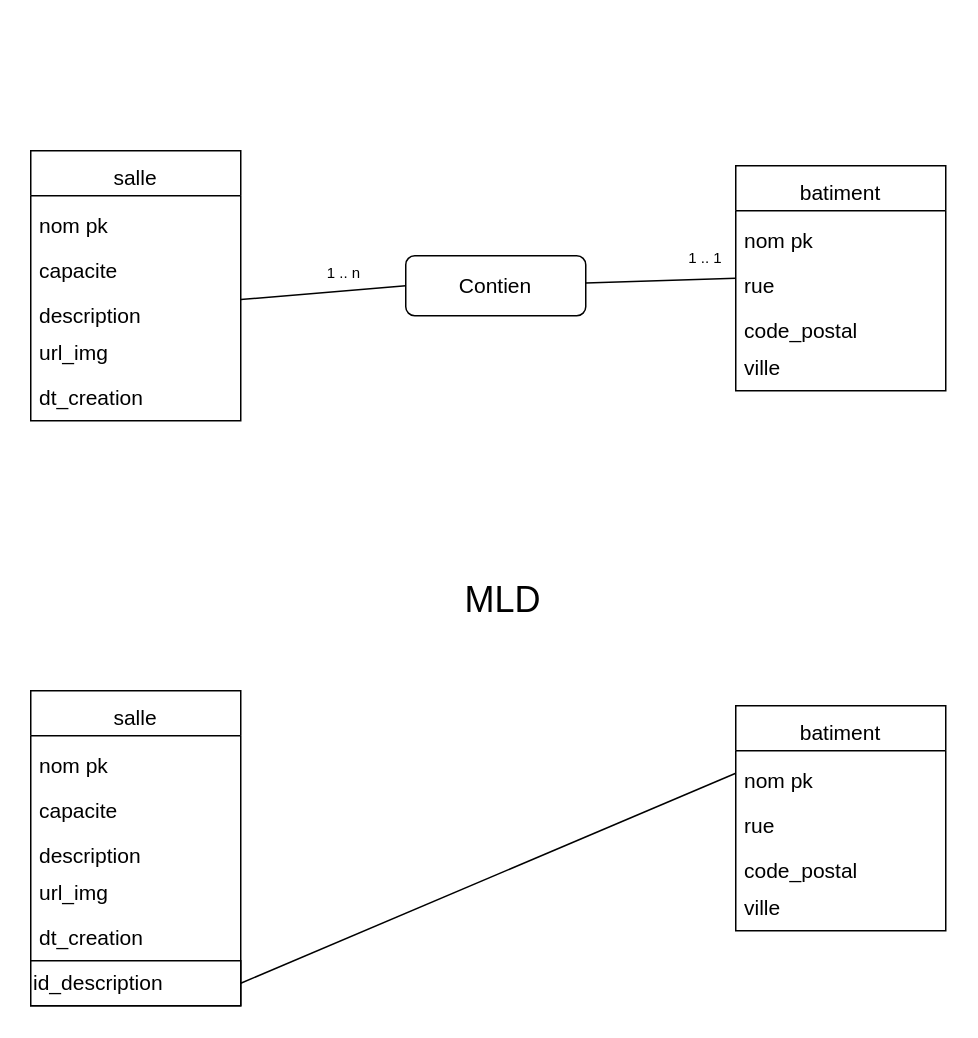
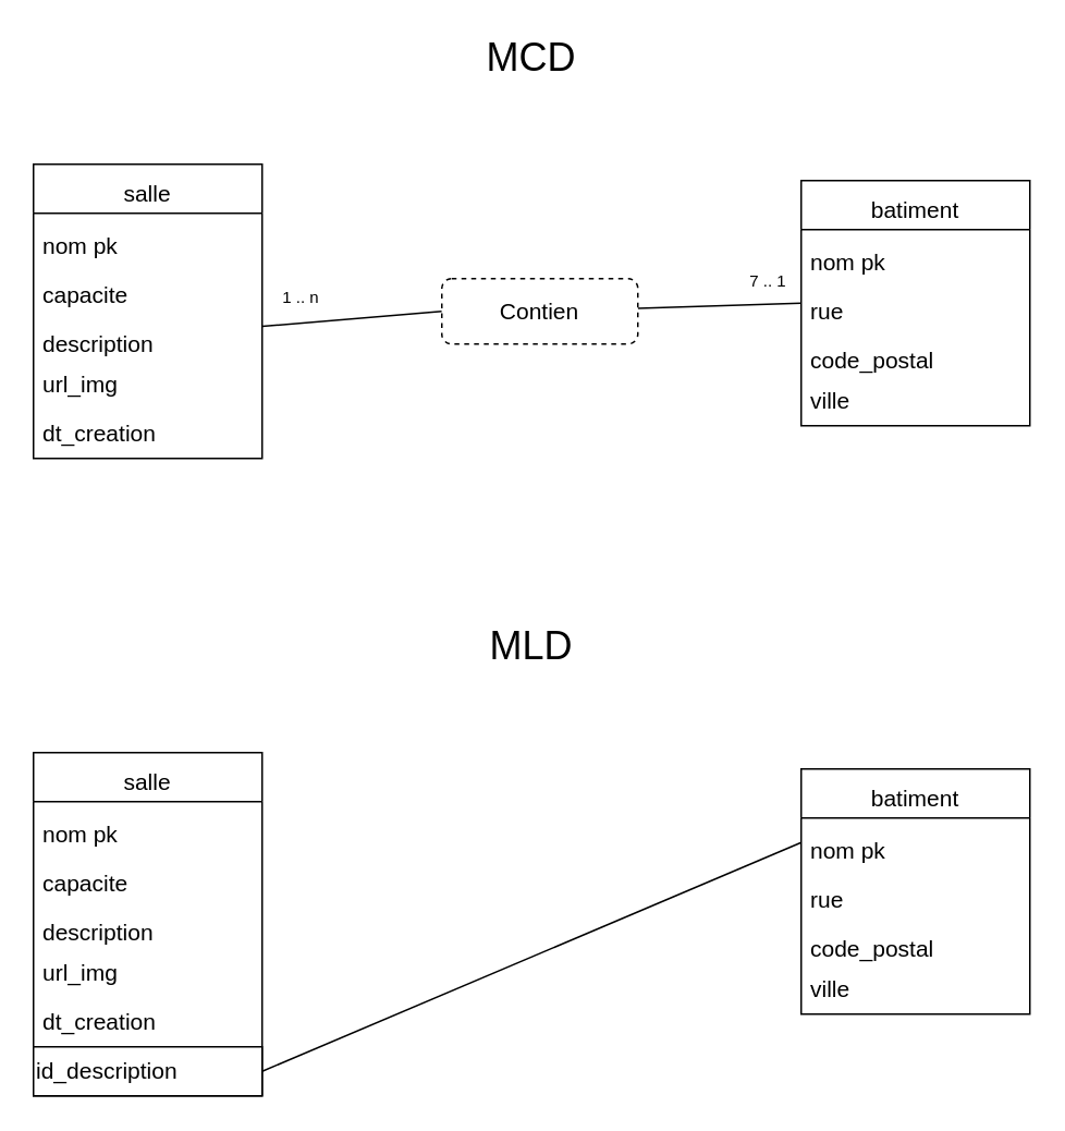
  <mxCell id="0" />
  <mxCell id="1" parent="0" />
+ <mxCell id="2" value="&lt;font style=&quot;font-size: 24px;&quot;&gt;MCD&lt;/font&gt;" style="text;html=1;strokeColor=none;fillColor=none;align=center;verticalAlign=middle;whiteSpace=wrap;rounded=0;" vertex="1" parent="1"><mxGeometry x="265" y="20" width="120" height="30" as="geometry" /></mxCell>
  <mxCell id="3" value="&lt;span style=&quot;font-size: 14px;&quot;&gt;salle&lt;/span&gt;" style="swimlane;fontStyle=0;childLayout=stackLayout;horizontal=1;startSize=30;horizontalStack=0;resizeParent=1;resizeParentMax=0;resizeLast=0;collapsible=1;marginBottom=0;whiteSpace=wrap;html=1;fontSize=24;" vertex="1" parent="1"><mxGeometry x="20" y="100" width="140" height="180" as="geometry" /></mxCell>
  <mxCell id="4" value="&lt;font style=&quot;font-size: 14px;&quot;&gt;nom pk&lt;/font&gt;" style="text;strokeColor=none;fillColor=none;align=left;verticalAlign=middle;spacingLeft=4;spacingRight=4;overflow=hidden;points=[[0,0.5],[1,0.5]];portConstraint=eastwest;rotatable=0;whiteSpace=wrap;html=1;fontSize=24;" vertex="1" parent="3"><mxGeometry y="30" width="140" height="30" as="geometry" /></mxCell>
  <mxCell id="5" value="&lt;font style=&quot;font-size: 14px;&quot;&gt;capacite&lt;/font&gt;" style="text;strokeColor=none;fillColor=none;align=left;verticalAlign=middle;spacingLeft=4;spacingRight=4;overflow=hidden;points=[[0,0.5],[1,0.5]];portConstraint=eastwest;rotatable=0;whiteSpace=wrap;html=1;fontSize=24;" vertex="1" parent="3"><mxGeometry y="60" width="140" height="30" as="geometry" /></mxCell>
  <mxCell id="6" value="&lt;font style=&quot;font-size: 14px;&quot;&gt;description&lt;/font&gt;" style="text;strokeColor=none;fillColor=none;align=left;verticalAlign=middle;spacingLeft=4;spacingRight=4;overflow=hidden;points=[[0,0.5],[1,0.5]];portConstraint=eastwest;rotatable=0;whiteSpace=wrap;html=1;fontSize=24;" vertex="1" parent="3"><mxGeometry y="90" width="140" height="30" as="geometry" /></mxCell>
  <mxCell id="7" value="url_img" style="text;strokeColor=none;fillColor=none;align=left;verticalAlign=middle;spacingLeft=4;spacingRight=4;overflow=hidden;points=[[0,0.5],[1,0.5]];portConstraint=eastwest;rotatable=0;whiteSpace=wrap;html=1;fontSize=14;" vertex="1" parent="3"><mxGeometry y="120" width="140" height="30" as="geometry" /></mxCell>
  <mxCell id="8" value="dt_creation" style="text;strokeColor=none;fillColor=none;align=left;verticalAlign=middle;spacingLeft=4;spacingRight=4;overflow=hidden;points=[[0,0.5],[1,0.5]];portConstraint=eastwest;rotatable=0;whiteSpace=wrap;html=1;fontSize=14;" vertex="1" parent="3"><mxGeometry y="150" width="140" height="30" as="geometry" /></mxCell>
  <mxCell id="9" value="&lt;span style=&quot;font-size: 14px;&quot;&gt;batiment&lt;/span&gt;" style="swimlane;fontStyle=0;childLayout=stackLayout;horizontal=1;startSize=30;horizontalStack=0;resizeParent=1;resizeParentMax=0;resizeLast=0;collapsible=1;marginBottom=0;whiteSpace=wrap;html=1;fontSize=24;" vertex="1" parent="1"><mxGeometry x="490" y="110" width="140" height="150" as="geometry" /></mxCell>
  <mxCell id="10" value="&lt;font style=&quot;font-size: 14px;&quot;&gt;nom pk&lt;/font&gt;" style="text;strokeColor=none;fillColor=none;align=left;verticalAlign=middle;spacingLeft=4;spacingRight=4;overflow=hidden;points=[[0,0.5],[1,0.5]];portConstraint=eastwest;rotatable=0;whiteSpace=wrap;html=1;fontSize=24;" vertex="1" parent="9"><mxGeometry y="30" width="140" height="30" as="geometry" /></mxCell>
  <mxCell id="11" value="&lt;font style=&quot;font-size: 14px;&quot;&gt;rue&lt;/font&gt;" style="text;strokeColor=none;fillColor=none;align=left;verticalAlign=middle;spacingLeft=4;spacingRight=4;overflow=hidden;points=[[0,0.5],[1,0.5]];portConstraint=eastwest;rotatable=0;whiteSpace=wrap;html=1;fontSize=24;" vertex="1" parent="9"><mxGeometry y="60" width="140" height="30" as="geometry" /></mxCell>
  <mxCell id="12" value="&lt;font style=&quot;font-size: 14px;&quot;&gt;code_postal&lt;/font&gt;" style="text;strokeColor=none;fillColor=none;align=left;verticalAlign=middle;spacingLeft=4;spacingRight=4;overflow=hidden;points=[[0,0.5],[1,0.5]];portConstraint=eastwest;rotatable=0;whiteSpace=wrap;html=1;fontSize=24;" vertex="1" parent="9"><mxGeometry y="90" width="140" height="30" as="geometry" /></mxCell>
  <mxCell id="13" value="ville" style="text;strokeColor=none;fillColor=none;align=left;verticalAlign=middle;spacingLeft=4;spacingRight=4;overflow=hidden;points=[[0,0.5],[1,0.5]];portConstraint=eastwest;rotatable=0;whiteSpace=wrap;html=1;fontSize=14;" vertex="1" parent="9"><mxGeometry y="120" width="140" height="30" as="geometry" /></mxCell>
  <mxCell id="14" style="edgeStyle=none;html=1;entryX=0;entryY=0.5;entryDx=0;entryDy=0;fontSize=14;endArrow=none;endFill=0;startArrow=none;" edge="1" parent="1" source="16" target="11"><mxGeometry relative="1" as="geometry" /></mxCell>
  <mxCell id="15" value="" style="edgeStyle=none;html=1;entryX=0;entryY=0.5;entryDx=0;entryDy=0;fontSize=14;endArrow=none;endFill=0;" edge="1" parent="1" source="6" target="16"><mxGeometry relative="1" as="geometry"><mxPoint x="160" y="201.5" as="sourcePoint" /><mxPoint x="490" y="185" as="targetPoint" /></mxGeometry></mxCell>
- <mxCell id="16" value="Contien" style="rounded=1;whiteSpace=wrap;html=1;fontSize=14;" vertex="1" parent="1"><mxGeometry x="270" y="170" width="120" height="40" as="geometry" /></mxCell>
- <mxCell id="17" value="&lt;font style=&quot;font-size: 10px;&quot;&gt;1 .. n&lt;/font&gt;" style="text;html=1;strokeColor=none;fillColor=none;align=center;verticalAlign=middle;whiteSpace=wrap;rounded=0;fontSize=14;" vertex="1" parent="1"><mxGeometry x="209" y="170" width="40" height="20" as="geometry" /></mxCell>
- <mxCell id="18" value="&lt;font style=&quot;font-size: 10px;&quot;&gt;1 .. 1&lt;/font&gt;" style="text;html=1;strokeColor=none;fillColor=none;align=center;verticalAlign=middle;whiteSpace=wrap;rounded=0;fontSize=14;" vertex="1" parent="1"><mxGeometry x="450" y="160" width="40" height="20" as="geometry" /></mxCell>
- <mxCell id="19" value="&lt;font style=&quot;font-size: 24px;&quot;&gt;MLD&lt;/font&gt;" style="text;html=1;strokeColor=none;fillColor=none;align=center;verticalAlign=middle;whiteSpace=wrap;rounded=0;" vertex="1" parent="1"><mxGeometry x="275" y="385" width="120" height="30" as="geometry" /></mxCell>
+ <mxCell id="16" value="Contien" style="rounded=1;whiteSpace=wrap;html=1;fontSize=14;dashed=1;" vertex="1" parent="1"><mxGeometry x="270" y="170" width="120" height="40" as="geometry" /></mxCell>
+ <mxCell id="17" value="&lt;font style=&quot;font-size: 10px;&quot;&gt;1 .. n&lt;/font&gt;" style="text;html=1;strokeColor=none;fillColor=none;align=center;verticalAlign=middle;whiteSpace=wrap;rounded=0;fontSize=14;" vertex="1" parent="1"><mxGeometry x="164" y="170" width="40" height="20" as="geometry" /></mxCell>
+ <mxCell id="18" value="&lt;font style=&quot;font-size: 10px;&quot;&gt;7 .. 1&lt;/font&gt;" style="text;html=1;strokeColor=none;fillColor=none;align=center;verticalAlign=middle;whiteSpace=wrap;rounded=0;fontSize=14;" vertex="1" parent="1"><mxGeometry x="450" y="160" width="40" height="20" as="geometry" /></mxCell>
+ <mxCell id="19" value="&lt;font style=&quot;font-size: 24px;&quot;&gt;MLD&lt;/font&gt;" style="text;html=1;strokeColor=none;fillColor=none;align=center;verticalAlign=middle;whiteSpace=wrap;rounded=0;" vertex="1" parent="1"><mxGeometry x="265" y="380" width="120" height="30" as="geometry" /></mxCell>
  <mxCell id="20" value="&lt;span style=&quot;font-size: 14px;&quot;&gt;salle&lt;/span&gt;" style="swimlane;fontStyle=0;childLayout=stackLayout;horizontal=1;startSize=30;horizontalStack=0;resizeParent=1;resizeParentMax=0;resizeLast=0;collapsible=1;marginBottom=0;whiteSpace=wrap;html=1;fontSize=24;" vertex="1" parent="1"><mxGeometry x="20" y="460" width="140" height="210" as="geometry" /></mxCell>
  <mxCell id="21" value="&lt;font style=&quot;font-size: 14px;&quot;&gt;nom pk&lt;/font&gt;" style="text;strokeColor=none;fillColor=none;align=left;verticalAlign=middle;spacingLeft=4;spacingRight=4;overflow=hidden;points=[[0,0.5],[1,0.5]];portConstraint=eastwest;rotatable=0;whiteSpace=wrap;html=1;fontSize=24;" vertex="1" parent="20"><mxGeometry y="30" width="140" height="30" as="geometry" /></mxCell>
  <mxCell id="22" value="&lt;font style=&quot;font-size: 14px;&quot;&gt;capacite&lt;/font&gt;" style="text;strokeColor=none;fillColor=none;align=left;verticalAlign=middle;spacingLeft=4;spacingRight=4;overflow=hidden;points=[[0,0.5],[1,0.5]];portConstraint=eastwest;rotatable=0;whiteSpace=wrap;html=1;fontSize=24;" vertex="1" parent="20"><mxGeometry y="60" width="140" height="30" as="geometry" /></mxCell>
  <mxCell id="23" value="&lt;font style=&quot;font-size: 14px;&quot;&gt;description&lt;/font&gt;" style="text;strokeColor=none;fillColor=none;align=left;verticalAlign=middle;spacingLeft=4;spacingRight=4;overflow=hidden;points=[[0,0.5],[1,0.5]];portConstraint=eastwest;rotatable=0;whiteSpace=wrap;html=1;fontSize=24;" vertex="1" parent="20"><mxGeometry y="90" width="140" height="30" as="geometry" /></mxCell>
  <mxCell id="24" value="url_img" style="text;strokeColor=none;fillColor=none;align=left;verticalAlign=middle;spacingLeft=4;spacingRight=4;overflow=hidden;points=[[0,0.5],[1,0.5]];portConstraint=eastwest;rotatable=0;whiteSpace=wrap;html=1;fontSize=14;" vertex="1" parent="20"><mxGeometry y="120" width="140" height="30" as="geometry" /></mxCell>
  <mxCell id="25" value="dt_creation" style="text;strokeColor=none;fillColor=none;align=left;verticalAlign=middle;spacingLeft=4;spacingRight=4;overflow=hidden;points=[[0,0.5],[1,0.5]];portConstraint=eastwest;rotatable=0;whiteSpace=wrap;html=1;fontSize=14;" vertex="1" parent="20"><mxGeometry y="150" width="140" height="30" as="geometry" /></mxCell>
  <mxCell id="26" value="&lt;font style=&quot;font-size: 14px;&quot;&gt;id_description&lt;/font&gt;" style="rounded=0;whiteSpace=wrap;html=1;fontSize=10;align=left;" vertex="1" parent="20"><mxGeometry y="180" width="140" height="30" as="geometry" /></mxCell>
  <mxCell id="27" value="&lt;span style=&quot;font-size: 14px;&quot;&gt;batiment&lt;/span&gt;" style="swimlane;fontStyle=0;childLayout=stackLayout;horizontal=1;startSize=30;horizontalStack=0;resizeParent=1;resizeParentMax=0;resizeLast=0;collapsible=1;marginBottom=0;whiteSpace=wrap;html=1;fontSize=24;" vertex="1" parent="1"><mxGeometry x="490" y="470" width="140" height="150" as="geometry" /></mxCell>
  <mxCell id="28" value="&lt;font style=&quot;font-size: 14px;&quot;&gt;nom pk&lt;/font&gt;" style="text;strokeColor=none;fillColor=none;align=left;verticalAlign=middle;spacingLeft=4;spacingRight=4;overflow=hidden;points=[[0,0.5],[1,0.5]];portConstraint=eastwest;rotatable=0;whiteSpace=wrap;html=1;fontSize=24;" vertex="1" parent="27"><mxGeometry y="30" width="140" height="30" as="geometry" /></mxCell>
  <mxCell id="29" value="&lt;font style=&quot;font-size: 14px;&quot;&gt;rue&lt;/font&gt;" style="text;strokeColor=none;fillColor=none;align=left;verticalAlign=middle;spacingLeft=4;spacingRight=4;overflow=hidden;points=[[0,0.5],[1,0.5]];portConstraint=eastwest;rotatable=0;whiteSpace=wrap;html=1;fontSize=24;" vertex="1" parent="27"><mxGeometry y="60" width="140" height="30" as="geometry" /></mxCell>
  <mxCell id="30" value="&lt;font style=&quot;font-size: 14px;&quot;&gt;code_postal&lt;/font&gt;" style="text;strokeColor=none;fillColor=none;align=left;verticalAlign=middle;spacingLeft=4;spacingRight=4;overflow=hidden;points=[[0,0.5],[1,0.5]];portConstraint=eastwest;rotatable=0;whiteSpace=wrap;html=1;fontSize=24;" vertex="1" parent="27"><mxGeometry y="90" width="140" height="30" as="geometry" /></mxCell>
  <mxCell id="31" value="ville" style="text;strokeColor=none;fillColor=none;align=left;verticalAlign=middle;spacingLeft=4;spacingRight=4;overflow=hidden;points=[[0,0.5],[1,0.5]];portConstraint=eastwest;rotatable=0;whiteSpace=wrap;html=1;fontSize=14;" vertex="1" parent="27"><mxGeometry y="120" width="140" height="30" as="geometry" /></mxCell>
  <mxCell id="32" value="" style="edgeStyle=none;html=1;fontSize=14;endArrow=none;endFill=0;entryX=0;entryY=0.5;entryDx=0;entryDy=0;exitX=1;exitY=0.5;exitDx=0;exitDy=0;" edge="1" parent="1" source="26" target="28"><mxGeometry relative="1" as="geometry"><mxPoint x="160" y="561.5" as="sourcePoint" /><mxPoint x="270" y="550" as="targetPoint" /></mxGeometry></mxCell>
